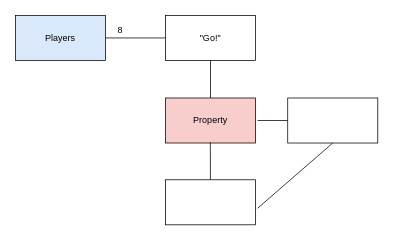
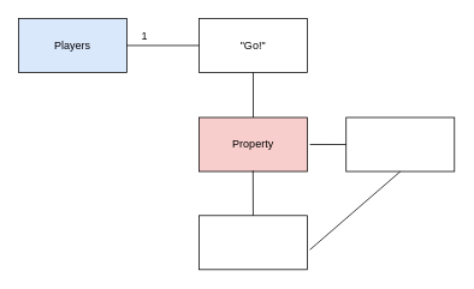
  <mxCell id="0" />
  <mxCell id="1" parent="0" />
  <mxCell id="2" value="Players" style="rounded=0;whiteSpace=wrap;html=1;fillColor=#dae8fc;" parent="1" vertex="1"><mxGeometry x="20" y="20" width="120" height="60" as="geometry" /></mxCell>
  <mxCell id="3" value="&quot;Go!&quot;" style="rounded=0;whiteSpace=wrap;html=1;" parent="1" vertex="1"><mxGeometry x="220" y="20" width="120" height="60" as="geometry" /></mxCell>
  <mxCell id="4" value="Property" style="rounded=0;whiteSpace=wrap;html=1;fillColor=#f8cecc;" parent="1" vertex="1"><mxGeometry x="220" y="130" width="120" height="60" as="geometry" /></mxCell>
  <mxCell id="5" value="" style="rounded=0;whiteSpace=wrap;html=1;" parent="1" vertex="1"><mxGeometry x="220" y="239" width="120" height="60" as="geometry" /></mxCell>
  <mxCell id="6" value="" style="rounded=0;whiteSpace=wrap;html=1;" parent="1" vertex="1"><mxGeometry x="382.9" y="130" width="120" height="60" as="geometry" /></mxCell>
- <mxCell id="7" value="8" style="text;html=1;strokeColor=none;fillColor=none;align=center;verticalAlign=middle;whiteSpace=wrap;rounded=0;" parent="1" vertex="1"><mxGeometry x="140" y="30" width="40" height="20" as="geometry" /></mxCell>
+ <mxCell id="7" value="1" style="text;html=1;strokeColor=none;fillColor=none;align=center;verticalAlign=middle;whiteSpace=wrap;rounded=0;" parent="1" vertex="1"><mxGeometry x="140" y="30" width="40" height="20" as="geometry" /></mxCell>
  <mxCell id="8" value="" style="endArrow=none;html=1;entryX=0.5;entryY=1;entryDx=0;entryDy=0;exitX=1.023;exitY=0.633;exitDx=0;exitDy=0;exitPerimeter=0;" parent="1" source="5" target="6" edge="1"><mxGeometry width="50" height="50" relative="1" as="geometry"><mxPoint x="330" y="260" as="sourcePoint" /><mxPoint x="380" y="210" as="targetPoint" /></mxGeometry></mxCell>
  <mxCell id="9" value="" style="endArrow=none;html=1;entryX=0;entryY=0.5;entryDx=0;entryDy=0;exitX=1.023;exitY=0.633;exitDx=0;exitDy=0;exitPerimeter=0;" parent="1" target="6" edge="1"><mxGeometry width="50" height="50" relative="1" as="geometry"><mxPoint x="342.76" y="159.98" as="sourcePoint" /><mxPoint x="442.9" y="92" as="targetPoint" /></mxGeometry></mxCell>
  <mxCell id="10" value="" style="endArrow=none;html=1;exitX=1.023;exitY=0.633;exitDx=0;exitDy=0;exitPerimeter=0;" parent="1" target="5" edge="1"><mxGeometry width="50" height="50" relative="1" as="geometry"><mxPoint x="279.76" y="188.98" as="sourcePoint" /><mxPoint x="319.9" y="189" as="targetPoint" /></mxGeometry></mxCell>
  <mxCell id="11" value="" style="endArrow=none;html=1;entryX=0.5;entryY=0;entryDx=0;entryDy=0;exitX=0.5;exitY=1;exitDx=0;exitDy=0;" parent="1" source="3" target="4" edge="1"><mxGeometry width="50" height="50" relative="1" as="geometry"><mxPoint x="362.76" y="179.98" as="sourcePoint" /><mxPoint x="402.9" y="180" as="targetPoint" /></mxGeometry></mxCell>
  <mxCell id="12" value="" style="endArrow=none;html=1;exitX=0;exitY=0.5;exitDx=0;exitDy=0;" parent="1" source="3" edge="1"><mxGeometry width="50" height="50" relative="1" as="geometry"><mxPoint x="372.76" y="189.98" as="sourcePoint" /><mxPoint x="140" y="50" as="targetPoint" /></mxGeometry></mxCell>
